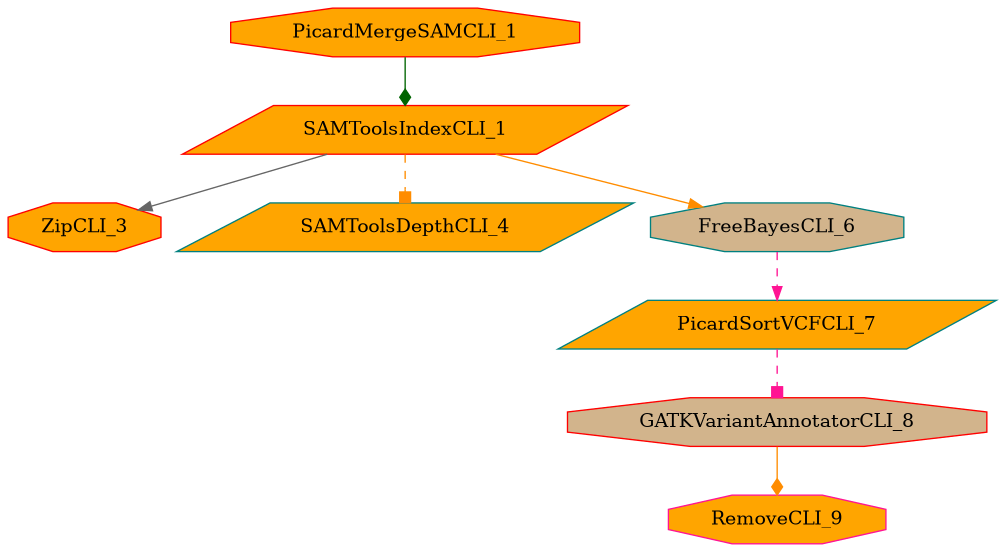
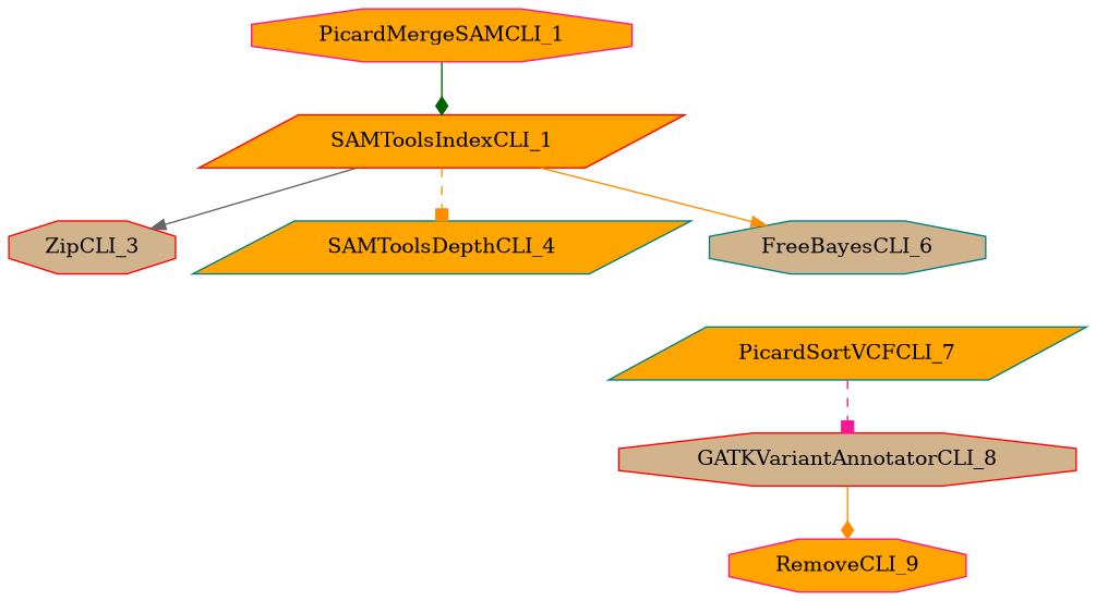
  digraph {
    node [color=red fillcolor=orange shape=octagon style=filled]
    edge [arrowhead=normal color=darkorange style=solid]
-   n1 [label=PicardMergeSAMCLI_1]
+   n1 [color=deeppink label=PicardMergeSAMCLI_1]
    n2 [label=SAMToolsIndexCLI_1 shape=parallelogram]
-   n3 [label=ZipCLI_3]
+   n3 [fillcolor=tan label=ZipCLI_3]
    n4 [color=teal label=SAMToolsDepthCLI_4 shape=parallelogram]
    n5 [color=teal fillcolor=tan label=FreeBayesCLI_6]
    n6 [color=teal label=PicardSortVCFCLI_7 shape=parallelogram]
    n7 [fillcolor=tan label=GATKVariantAnnotatorCLI_8]
    n8 [color=deeppink label=RemoveCLI_9]
    n1 -> n2 [arrowhead=diamond color=darkgreen]
    n2 -> n3 [color=gray40]
    n2 -> n4 [arrowhead=box style=dashed]
    n2 -> n5
-   n5 -> n6 [color=deeppink style=dashed]
    n6 -> n7 [arrowhead=box color=deeppink style=dashed]
    n7 -> n8 [arrowhead=diamond]
  }
